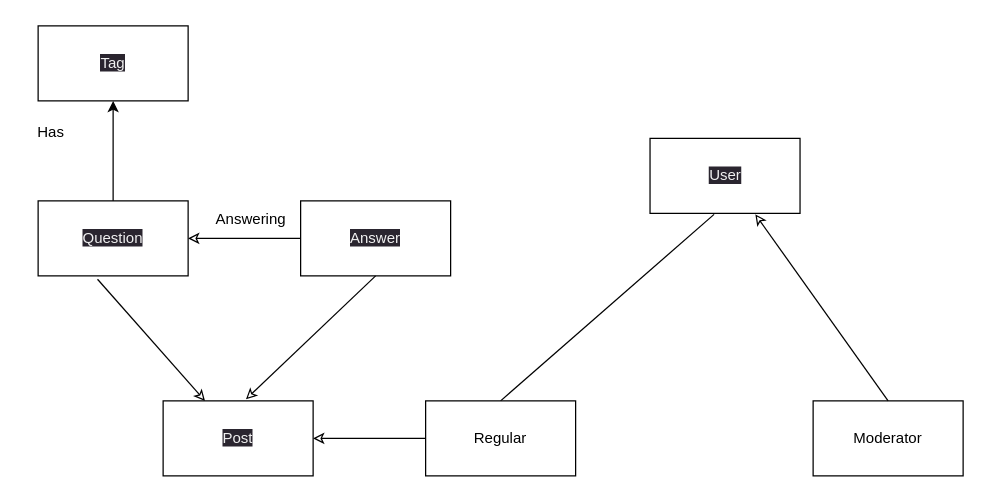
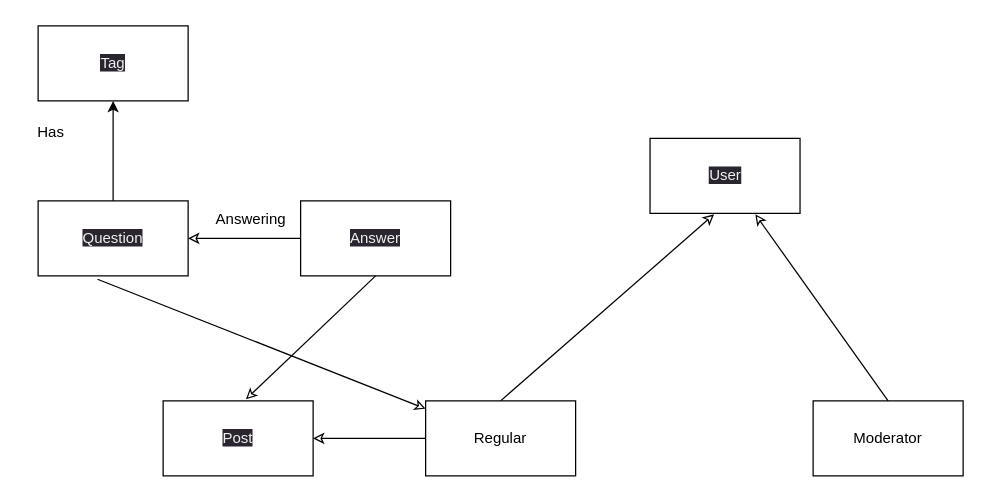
  <mxCell id="0" />
  <mxCell id="1" parent="0" />
  <mxCell id="2" value="&lt;span style=&quot;color: rgb(240, 240, 240); font-family: Helvetica; font-size: 12px; font-style: normal; font-variant-ligatures: normal; font-variant-caps: normal; font-weight: 400; letter-spacing: normal; orphans: 2; text-align: center; text-indent: 0px; text-transform: none; widows: 2; word-spacing: 0px; -webkit-text-stroke-width: 0px; background-color: rgb(42, 37, 47); text-decoration-thickness: initial; text-decoration-style: initial; text-decoration-color: initial; float: none; display: inline !important;&quot;&gt;User&lt;/span&gt;" style="rounded=0;whiteSpace=wrap;html=1;" parent="1" vertex="1"><mxGeometry x="519.53" y="110" width="120" height="60" as="geometry" /></mxCell>
- <mxCell id="3" style="edgeStyle=none;html=1;entryX=0.427;entryY=1.013;entryDx=0;entryDy=0;entryPerimeter=0;endArrow=none;endFill=0;exitX=0.5;exitY=0;exitDx=0;exitDy=0;" edge="1" parent="1" source="5" target="2"><mxGeometry relative="1" as="geometry"><mxPoint x="469.999" y="270" as="sourcePoint" /></mxGeometry></mxCell>
+ <mxCell id="3" style="edgeStyle=none;html=1;entryX=0.427;entryY=1.013;entryDx=0;entryDy=0;entryPerimeter=0;endArrow=classic;endFill=0;exitX=0.5;exitY=0;exitDx=0;exitDy=0;" edge="1" parent="1" source="5" target="2"><mxGeometry relative="1" as="geometry"><mxPoint x="469.999" y="270" as="sourcePoint" /></mxGeometry></mxCell>
  <mxCell id="4" style="edgeStyle=none;html=1;endArrow=classic;endFill=0;" edge="1" parent="1" source="5"><mxGeometry relative="1" as="geometry"><mxPoint x="250" y="350" as="targetPoint" /></mxGeometry></mxCell>
  <mxCell id="5" value="Regular" style="rounded=0;whiteSpace=wrap;html=1;" vertex="1" parent="1"><mxGeometry x="340" y="320" width="120" height="60" as="geometry" /></mxCell>
  <mxCell id="6" value="Moderator" style="rounded=0;whiteSpace=wrap;html=1;" vertex="1" parent="1"><mxGeometry x="650" y="320" width="120" height="60" as="geometry" /></mxCell>
  <mxCell id="7" style="edgeStyle=none;html=1;entryX=0.5;entryY=1;entryDx=0;entryDy=0;" edge="1" parent="1" source="8" target="11"><mxGeometry relative="1" as="geometry" /></mxCell>
  <mxCell id="8" value="&lt;span style=&quot;color: rgb(240, 240, 240); font-family: Helvetica; font-size: 12px; font-style: normal; font-variant-ligatures: normal; font-variant-caps: normal; font-weight: 400; letter-spacing: normal; orphans: 2; text-align: center; text-indent: 0px; text-transform: none; widows: 2; word-spacing: 0px; -webkit-text-stroke-width: 0px; background-color: rgb(42, 37, 47); text-decoration-thickness: initial; text-decoration-style: initial; text-decoration-color: initial; float: none; display: inline !important;&quot;&gt;Question&lt;/span&gt;" style="rounded=0;whiteSpace=wrap;html=1;" vertex="1" parent="1"><mxGeometry x="30" y="160" width="120" height="60" as="geometry" /></mxCell>
  <mxCell id="9" style="edgeStyle=none;html=1;entryX=1;entryY=0.5;entryDx=0;entryDy=0;endArrow=classic;endFill=0;" edge="1" parent="1" source="10" target="8"><mxGeometry relative="1" as="geometry" /></mxCell>
  <mxCell id="10" value="&lt;span style=&quot;color: rgb(240, 240, 240); font-family: Helvetica; font-size: 12px; font-style: normal; font-variant-ligatures: normal; font-variant-caps: normal; font-weight: 400; letter-spacing: normal; orphans: 2; text-align: center; text-indent: 0px; text-transform: none; widows: 2; word-spacing: 0px; -webkit-text-stroke-width: 0px; background-color: rgb(42, 37, 47); text-decoration-thickness: initial; text-decoration-style: initial; text-decoration-color: initial; float: none; display: inline !important;&quot;&gt;Answer&lt;/span&gt;" style="rounded=0;whiteSpace=wrap;html=1;" vertex="1" parent="1"><mxGeometry x="240" y="160" width="120" height="60" as="geometry" /></mxCell>
  <mxCell id="11" value="&lt;span style=&quot;color: rgb(240, 240, 240); font-family: Helvetica; font-size: 12px; font-style: normal; font-variant-ligatures: normal; font-variant-caps: normal; font-weight: 400; letter-spacing: normal; orphans: 2; text-align: center; text-indent: 0px; text-transform: none; widows: 2; word-spacing: 0px; -webkit-text-stroke-width: 0px; background-color: rgb(42, 37, 47); text-decoration-thickness: initial; text-decoration-style: initial; text-decoration-color: initial; float: none; display: inline !important;&quot;&gt;Tag&lt;/span&gt;" style="rounded=0;whiteSpace=wrap;html=1;" vertex="1" parent="1"><mxGeometry x="30" y="20" width="120" height="60" as="geometry" /></mxCell>
  <mxCell id="12" value="Has" style="text;html=1;align=center;verticalAlign=middle;resizable=0;points=[];autosize=1;strokeColor=none;fillColor=none;" vertex="1" parent="1"><mxGeometry x="20" y="90" width="40" height="30" as="geometry" /></mxCell>
  <mxCell id="13" value="Answering" style="text;html=1;align=center;verticalAlign=middle;resizable=0;points=[];autosize=1;strokeColor=none;fillColor=none;" vertex="1" parent="1"><mxGeometry x="160" y="160" width="80" height="30" as="geometry" /></mxCell>
  <mxCell id="14" style="edgeStyle=none;html=1;entryX=0.702;entryY=1.013;entryDx=0;entryDy=0;entryPerimeter=0;endArrow=classic;endFill=0;exitX=0.5;exitY=0;exitDx=0;exitDy=0;" edge="1" parent="1" source="6" target="2"><mxGeometry relative="1" as="geometry"><mxPoint x="719.53" y="270" as="sourcePoint" /><mxPoint x="580.77" y="180.78" as="targetPoint" /></mxGeometry></mxCell>
  <mxCell id="15" value="&lt;span style=&quot;color: rgb(240, 240, 240); font-family: Helvetica; font-size: 12px; font-style: normal; font-variant-ligatures: normal; font-variant-caps: normal; font-weight: 400; letter-spacing: normal; orphans: 2; text-align: center; text-indent: 0px; text-transform: none; widows: 2; word-spacing: 0px; -webkit-text-stroke-width: 0px; background-color: rgb(42, 37, 47); text-decoration-thickness: initial; text-decoration-style: initial; text-decoration-color: initial; float: none; display: inline !important;&quot;&gt;Post&lt;/span&gt;" style="rounded=0;whiteSpace=wrap;html=1;" vertex="1" parent="1"><mxGeometry x="130" y="320" width="120" height="60" as="geometry" /></mxCell>
  <mxCell id="16" style="edgeStyle=none;html=1;entryX=0.552;entryY=-0.021;entryDx=0;entryDy=0;entryPerimeter=0;endArrow=classic;endFill=0;exitX=0.5;exitY=1;exitDx=0;exitDy=0;" edge="1" parent="1" source="10" target="15"><mxGeometry relative="1" as="geometry"><mxPoint x="374.999" y="189.61" as="sourcePoint" /><mxPoint x="475.77" y="90.39" as="targetPoint" /></mxGeometry></mxCell>
- <mxCell id="17" style="edgeStyle=none;html=1;endArrow=classic;endFill=0;exitX=0.396;exitY=1.045;exitDx=0;exitDy=0;exitPerimeter=0;" edge="1" parent="1" source="8" target="15"><mxGeometry relative="1" as="geometry"><mxPoint x="80" y="240" as="sourcePoint" /><mxPoint x="20" y="308.56" as="targetPoint" /></mxGeometry></mxCell>
+ <mxCell id="17" style="edgeStyle=none;html=1;endArrow=classic;endFill=0;exitX=0.396;exitY=1.045;exitDx=0;exitDy=0;exitPerimeter=0;" edge="1" parent="1" source="8" target="5"><mxGeometry relative="1" as="geometry"><mxPoint x="80" y="240" as="sourcePoint" /><mxPoint x="20" y="308.56" as="targetPoint" /></mxGeometry></mxCell>
